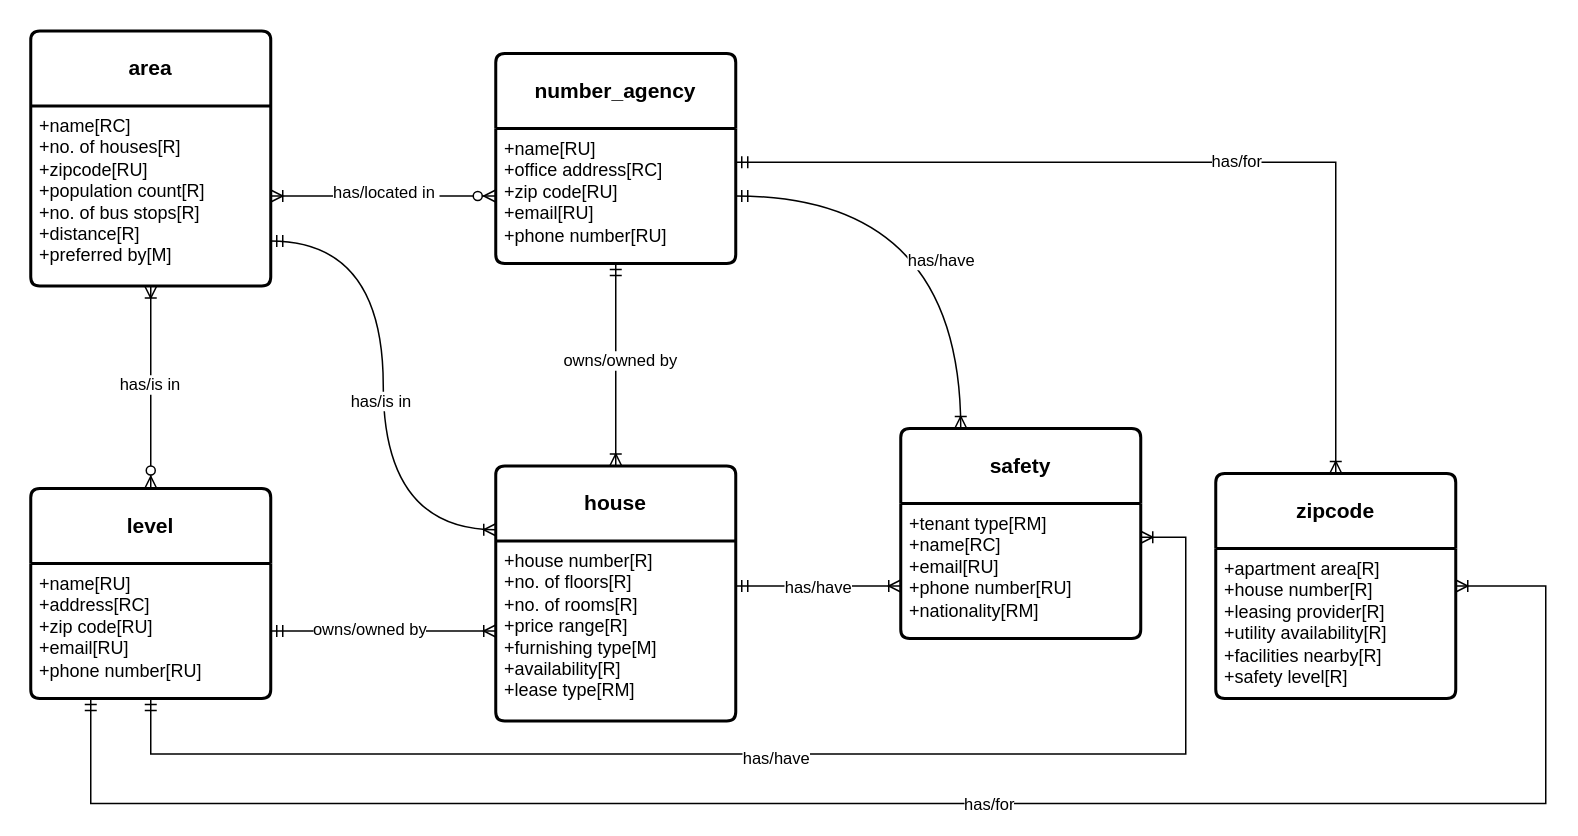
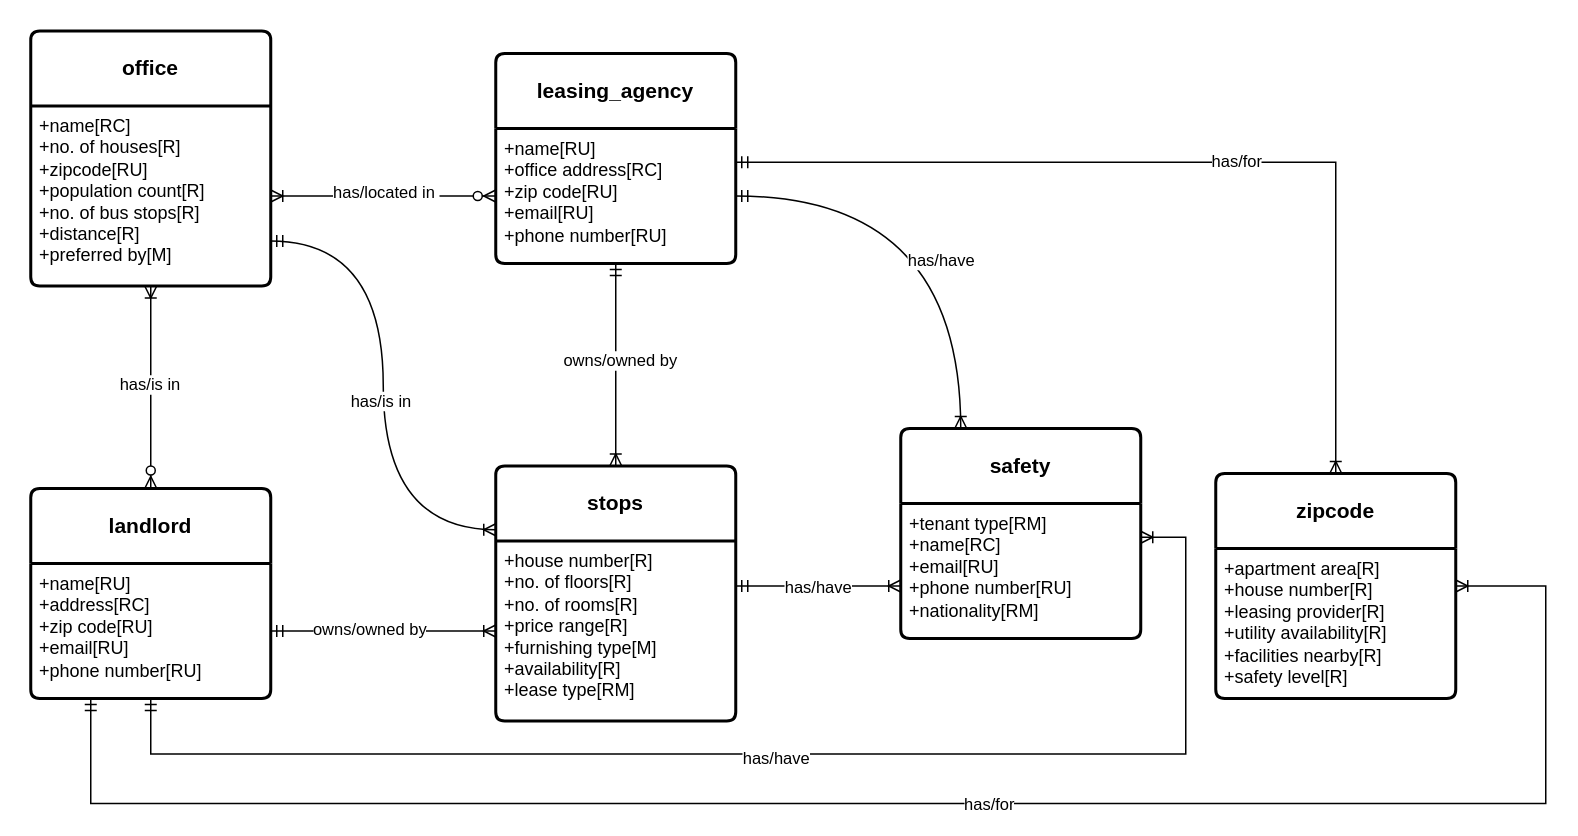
  <mxCell id="0" />
  <mxCell id="1" parent="0" />
- <mxCell id="2" value="&lt;b&gt;area&lt;/b&gt;" style="swimlane;childLayout=stackLayout;horizontal=1;startSize=50;horizontalStack=0;rounded=1;fontSize=14;fontStyle=0;strokeWidth=2;resizeParent=0;resizeLast=1;shadow=0;dashed=0;align=center;arcSize=4;whiteSpace=wrap;html=1;" vertex="1" parent="1"><mxGeometry x="20" y="20" width="160" height="170" as="geometry" /></mxCell>
+ <mxCell id="2" value="&lt;b&gt;office&lt;/b&gt;" style="swimlane;childLayout=stackLayout;horizontal=1;startSize=50;horizontalStack=0;rounded=1;fontSize=14;fontStyle=0;strokeWidth=2;resizeParent=0;resizeLast=1;shadow=0;dashed=0;align=center;arcSize=4;whiteSpace=wrap;html=1;" vertex="1" parent="1"><mxGeometry x="20" y="20" width="160" height="170" as="geometry" /></mxCell>
  <mxCell id="3" value="+name[RC]&lt;br&gt;+no. of houses[R]&lt;br&gt;+zipcode[RU]&lt;br&gt;+population count[R]&lt;br&gt;+no. of bus stops[R]&lt;br&gt;+distance[R]&lt;br&gt;+preferred by[M]" style="align=left;strokeColor=none;fillColor=none;spacingLeft=4;fontSize=12;verticalAlign=top;resizable=0;rotatable=0;part=1;html=1;" vertex="1" parent="2"><mxGeometry y="50" width="160" height="120" as="geometry" /></mxCell>
- <mxCell id="4" value="&lt;b&gt;house&lt;/b&gt;" style="swimlane;childLayout=stackLayout;horizontal=1;startSize=50;horizontalStack=0;rounded=1;fontSize=14;fontStyle=0;strokeWidth=2;resizeParent=0;resizeLast=1;shadow=0;dashed=0;align=center;arcSize=4;whiteSpace=wrap;html=1;" vertex="1" parent="1"><mxGeometry x="330" y="310" width="160" height="170" as="geometry" /></mxCell>
+ <mxCell id="4" value="&lt;b&gt;stops&lt;/b&gt;" style="swimlane;childLayout=stackLayout;horizontal=1;startSize=50;horizontalStack=0;rounded=1;fontSize=14;fontStyle=0;strokeWidth=2;resizeParent=0;resizeLast=1;shadow=0;dashed=0;align=center;arcSize=4;whiteSpace=wrap;html=1;" vertex="1" parent="1"><mxGeometry x="330" y="310" width="160" height="170" as="geometry" /></mxCell>
  <mxCell id="5" value="+house number[R]&lt;br&gt;+no. of floors[R]&lt;br&gt;+no. of rooms[R]&lt;br&gt;+price range[R]&lt;br&gt;+furnishing type[M]&lt;br&gt;+availability[R]&lt;br&gt;+lease type[RM]" style="align=left;strokeColor=none;fillColor=none;spacingLeft=4;fontSize=12;verticalAlign=top;resizable=0;rotatable=0;part=1;html=1;" vertex="1" parent="4"><mxGeometry y="50" width="160" height="120" as="geometry" /></mxCell>
- <mxCell id="6" value="&lt;b&gt;level&lt;/b&gt;" style="swimlane;childLayout=stackLayout;horizontal=1;startSize=50;horizontalStack=0;rounded=1;fontSize=14;fontStyle=0;strokeWidth=2;resizeParent=0;resizeLast=1;shadow=0;dashed=0;align=center;arcSize=4;whiteSpace=wrap;html=1;" vertex="1" parent="1"><mxGeometry x="20" y="325" width="160" height="140" as="geometry" /></mxCell>
+ <mxCell id="6" value="&lt;b&gt;landlord&lt;/b&gt;" style="swimlane;childLayout=stackLayout;horizontal=1;startSize=50;horizontalStack=0;rounded=1;fontSize=14;fontStyle=0;strokeWidth=2;resizeParent=0;resizeLast=1;shadow=0;dashed=0;align=center;arcSize=4;whiteSpace=wrap;html=1;" vertex="1" parent="1"><mxGeometry x="20" y="325" width="160" height="140" as="geometry" /></mxCell>
  <mxCell id="7" value="+name[RU]&lt;br&gt;+address[RC]&lt;br&gt;+zip code[RU]&lt;br&gt;+email[RU]&lt;br&gt;+phone number[RU]" style="align=left;strokeColor=none;fillColor=none;spacingLeft=4;fontSize=12;verticalAlign=top;resizable=0;rotatable=0;part=1;html=1;" vertex="1" parent="6"><mxGeometry y="50" width="160" height="90" as="geometry" /></mxCell>
  <mxCell id="8" value="&lt;b&gt;safety&lt;/b&gt;" style="swimlane;childLayout=stackLayout;horizontal=1;startSize=50;horizontalStack=0;rounded=1;fontSize=14;fontStyle=0;strokeWidth=2;resizeParent=0;resizeLast=1;shadow=0;dashed=0;align=center;arcSize=4;whiteSpace=wrap;html=1;" vertex="1" parent="1"><mxGeometry x="600" y="285" width="160" height="140" as="geometry" /></mxCell>
  <mxCell id="9" value="+tenant type[RM]&lt;br&gt;+name[RC]&lt;br&gt;+email[RU]&lt;br&gt;+phone number[RU]&lt;br&gt;+nationality[RM]" style="align=left;strokeColor=none;fillColor=none;spacingLeft=4;fontSize=12;verticalAlign=top;resizable=0;rotatable=0;part=1;html=1;" vertex="1" parent="8"><mxGeometry y="50" width="160" height="90" as="geometry" /></mxCell>
- <mxCell id="10" value="&lt;b&gt;number_agency&lt;/b&gt;" style="swimlane;childLayout=stackLayout;horizontal=1;startSize=50;horizontalStack=0;rounded=1;fontSize=14;fontStyle=0;strokeWidth=2;resizeParent=0;resizeLast=1;shadow=0;dashed=0;align=center;arcSize=4;whiteSpace=wrap;html=1;" vertex="1" parent="1"><mxGeometry x="330" y="35" width="160" height="140" as="geometry" /></mxCell>
+ <mxCell id="10" value="&lt;b&gt;leasing_agency&lt;/b&gt;" style="swimlane;childLayout=stackLayout;horizontal=1;startSize=50;horizontalStack=0;rounded=1;fontSize=14;fontStyle=0;strokeWidth=2;resizeParent=0;resizeLast=1;shadow=0;dashed=0;align=center;arcSize=4;whiteSpace=wrap;html=1;" vertex="1" parent="1"><mxGeometry x="330" y="35" width="160" height="140" as="geometry" /></mxCell>
  <mxCell id="11" value="+name[RU]&lt;br&gt;+office address[RC]&lt;br&gt;+zip code[RU]&lt;br&gt;+email[RU]&lt;br&gt;+phone number[RU]" style="align=left;strokeColor=none;fillColor=none;spacingLeft=4;fontSize=12;verticalAlign=top;resizable=0;rotatable=0;part=1;html=1;" vertex="1" parent="10"><mxGeometry y="50" width="160" height="90" as="geometry" /></mxCell>
  <mxCell id="12" value="&lt;b&gt;zipcode&lt;/b&gt;" style="swimlane;childLayout=stackLayout;horizontal=1;startSize=50;horizontalStack=0;rounded=1;fontSize=14;fontStyle=0;strokeWidth=2;resizeParent=0;resizeLast=1;shadow=0;dashed=0;align=center;arcSize=4;whiteSpace=wrap;html=1;" vertex="1" parent="1"><mxGeometry x="810" y="315" width="160" height="150" as="geometry" /></mxCell>
  <mxCell id="13" value="+apartment area[R]&lt;br&gt;+house number[R]&lt;br&gt;+leasing provider[R]&lt;br&gt;+utility availability[R]&lt;br&gt;+facilities nearby[R]&lt;br&gt;+safety level[R]" style="align=left;strokeColor=none;fillColor=none;spacingLeft=4;fontSize=12;verticalAlign=top;resizable=0;rotatable=0;part=1;html=1;" vertex="1" parent="12"><mxGeometry y="50" width="160" height="100" as="geometry" /></mxCell>
  <mxCell id="14" value="" style="fontSize=12;html=1;endArrow=ERoneToMany;startArrow=ERzeroToMany;rounded=0;entryX=1;entryY=0.5;entryDx=0;entryDy=0;" edge="1" parent="1" source="11" target="3"><mxGeometry width="100" height="100" relative="1" as="geometry"><mxPoint x="410" y="195" as="sourcePoint" /><mxPoint x="510" y="95" as="targetPoint" /></mxGeometry></mxCell>
  <mxCell id="15" value="has/located in&amp;nbsp;" style="edgeLabel;html=1;align=center;verticalAlign=middle;resizable=0;points=[];" vertex="1" connectable="0" parent="14"><mxGeometry x="-0.013" y="-3" relative="1" as="geometry"><mxPoint as="offset" /></mxGeometry></mxCell>
  <mxCell id="16" value="" style="fontSize=12;html=1;endArrow=ERoneToMany;startArrow=ERzeroToMany;rounded=0;entryX=0.5;entryY=1;entryDx=0;entryDy=0;" edge="1" parent="1" source="6" target="3"><mxGeometry width="100" height="100" relative="1" as="geometry"><mxPoint x="250" y="205" as="sourcePoint" /><mxPoint x="130" y="205" as="targetPoint" /></mxGeometry></mxCell>
  <mxCell id="17" value="has/is in&amp;nbsp;" style="edgeLabel;html=1;align=center;verticalAlign=middle;resizable=0;points=[];" vertex="1" connectable="0" parent="16"><mxGeometry x="0.268" relative="1" as="geometry"><mxPoint y="16" as="offset" /></mxGeometry></mxCell>
  <mxCell id="18" value="" style="edgeStyle=orthogonalEdgeStyle;fontSize=12;html=1;endArrow=ERoneToMany;startArrow=ERmandOne;rounded=0;entryX=0;entryY=0.25;entryDx=0;entryDy=0;exitX=1;exitY=0.75;exitDx=0;exitDy=0;curved=1;" edge="1" parent="1" source="3" target="4"><mxGeometry width="100" height="100" relative="1" as="geometry"><mxPoint x="220" y="255" as="sourcePoint" /><mxPoint x="320" y="155" as="targetPoint" /></mxGeometry></mxCell>
  <mxCell id="19" value="has/is in&amp;nbsp;" style="edgeLabel;html=1;align=center;verticalAlign=middle;resizable=0;points=[];" vertex="1" connectable="0" parent="18"><mxGeometry x="0.057" y="-1" relative="1" as="geometry"><mxPoint as="offset" /></mxGeometry></mxCell>
  <mxCell id="20" value="" style="fontSize=12;html=1;endArrow=ERoneToMany;startArrow=ERmandOne;rounded=0;exitX=0.5;exitY=1;exitDx=0;exitDy=0;entryX=0.5;entryY=0;entryDx=0;entryDy=0;" edge="1" parent="1" source="11" target="4"><mxGeometry width="100" height="100" relative="1" as="geometry"><mxPoint x="410" y="325" as="sourcePoint" /><mxPoint x="410" y="295" as="targetPoint" /></mxGeometry></mxCell>
  <mxCell id="21" value="owns/owned by" style="edgeLabel;html=1;align=center;verticalAlign=middle;resizable=0;points=[];" vertex="1" connectable="0" parent="20"><mxGeometry x="-0.046" y="2" relative="1" as="geometry"><mxPoint as="offset" /></mxGeometry></mxCell>
  <mxCell id="22" value="" style="fontSize=12;html=1;endArrow=ERoneToMany;startArrow=ERmandOne;rounded=0;exitX=1;exitY=0.5;exitDx=0;exitDy=0;entryX=0.25;entryY=0;entryDx=0;entryDy=0;edgeStyle=orthogonalEdgeStyle;elbow=vertical;curved=1;" edge="1" parent="1" source="11" target="8"><mxGeometry width="100" height="100" relative="1" as="geometry"><mxPoint x="540" y="170" as="sourcePoint" /><mxPoint x="620" y="125" as="targetPoint" /></mxGeometry></mxCell>
  <mxCell id="23" value="has/have" style="edgeLabel;html=1;align=center;verticalAlign=middle;resizable=0;points=[];" vertex="1" connectable="0" parent="22"><mxGeometry x="0.25" y="-14" relative="1" as="geometry"><mxPoint y="1" as="offset" /></mxGeometry></mxCell>
  <mxCell id="24" value="" style="fontSize=12;html=1;endArrow=ERoneToMany;startArrow=ERmandOne;rounded=0;entryX=0.5;entryY=0;entryDx=0;entryDy=0;exitX=1;exitY=0.25;exitDx=0;exitDy=0;edgeStyle=orthogonalEdgeStyle;" edge="1" parent="1" source="11" target="12"><mxGeometry width="100" height="100" relative="1" as="geometry"><mxPoint x="320" y="325" as="sourcePoint" /><mxPoint x="420" y="225" as="targetPoint" /></mxGeometry></mxCell>
  <mxCell id="25" value="has/for" style="edgeLabel;html=1;align=center;verticalAlign=middle;resizable=0;points=[];" vertex="1" connectable="0" parent="24"><mxGeometry x="0.095" y="1" relative="1" as="geometry"><mxPoint as="offset" /></mxGeometry></mxCell>
  <mxCell id="26" value="" style="fontSize=12;html=1;endArrow=ERoneToMany;startArrow=ERmandOne;rounded=0;exitX=1;exitY=0.5;exitDx=0;exitDy=0;entryX=0;entryY=0.5;entryDx=0;entryDy=0;" edge="1" parent="1" source="7" target="5"><mxGeometry width="100" height="100" relative="1" as="geometry"><mxPoint x="230" y="415" as="sourcePoint" /><mxPoint x="330" y="315" as="targetPoint" /></mxGeometry></mxCell>
  <mxCell id="27" value="owns/owned by" style="edgeLabel;html=1;align=center;verticalAlign=middle;resizable=0;points=[];" vertex="1" connectable="0" parent="26"><mxGeometry x="-0.135" y="2" relative="1" as="geometry"><mxPoint as="offset" /></mxGeometry></mxCell>
  <mxCell id="28" value="" style="edgeStyle=orthogonalEdgeStyle;fontSize=12;html=1;endArrow=ERoneToMany;startArrow=ERmandOne;rounded=0;exitX=0.5;exitY=1;exitDx=0;exitDy=0;entryX=1;entryY=0.25;entryDx=0;entryDy=0;" edge="1" parent="1" source="7" target="9"><mxGeometry width="100" height="100" relative="1" as="geometry"><mxPoint x="100" y="472" as="sourcePoint" /><mxPoint x="710" y="355" as="targetPoint" /><Array as="points"><mxPoint x="100" y="502" /><mxPoint x="790" y="502" /><mxPoint x="790" y="358" /></Array></mxGeometry></mxCell>
  <mxCell id="29" value="has/have" style="edgeLabel;html=1;align=center;verticalAlign=middle;resizable=0;points=[];" vertex="1" connectable="0" parent="28"><mxGeometry x="0.004" y="-2" relative="1" as="geometry"><mxPoint as="offset" /></mxGeometry></mxCell>
  <mxCell id="30" value="" style="edgeStyle=orthogonalEdgeStyle;fontSize=12;html=1;endArrow=ERoneToMany;startArrow=ERmandOne;rounded=0;entryX=1;entryY=0.25;entryDx=0;entryDy=0;elbow=vertical;exitX=0.25;exitY=1;exitDx=0;exitDy=0;" edge="1" parent="1" source="7" target="13"><mxGeometry width="100" height="100" relative="1" as="geometry"><mxPoint x="180" y="455" as="sourcePoint" /><mxPoint x="430" y="455" as="targetPoint" /><Array as="points"><mxPoint x="60" y="535" /><mxPoint x="1030" y="535" /><mxPoint x="1030" y="390" /></Array></mxGeometry></mxCell>
  <mxCell id="31" value="has/for" style="edgeLabel;html=1;align=center;verticalAlign=middle;resizable=0;points=[];" vertex="1" connectable="0" parent="30"><mxGeometry x="0.073" relative="1" as="geometry"><mxPoint as="offset" /></mxGeometry></mxCell>
  <mxCell id="32" value="" style="fontSize=12;html=1;endArrow=ERoneToMany;startArrow=ERmandOne;rounded=0;entryX=0;entryY=0.75;entryDx=0;entryDy=0;exitX=1;exitY=0.25;exitDx=0;exitDy=0;" edge="1" parent="1" source="5" target="8"><mxGeometry width="100" height="100" relative="1" as="geometry"><mxPoint x="360" y="315" as="sourcePoint" /><mxPoint x="460" y="215" as="targetPoint" /></mxGeometry></mxCell>
  <mxCell id="33" value="has/have" style="edgeLabel;html=1;align=center;verticalAlign=middle;resizable=0;points=[];" vertex="1" connectable="0" parent="32"><mxGeometry x="-0.022" y="-3" relative="1" as="geometry"><mxPoint y="-3" as="offset" /></mxGeometry></mxCell>
